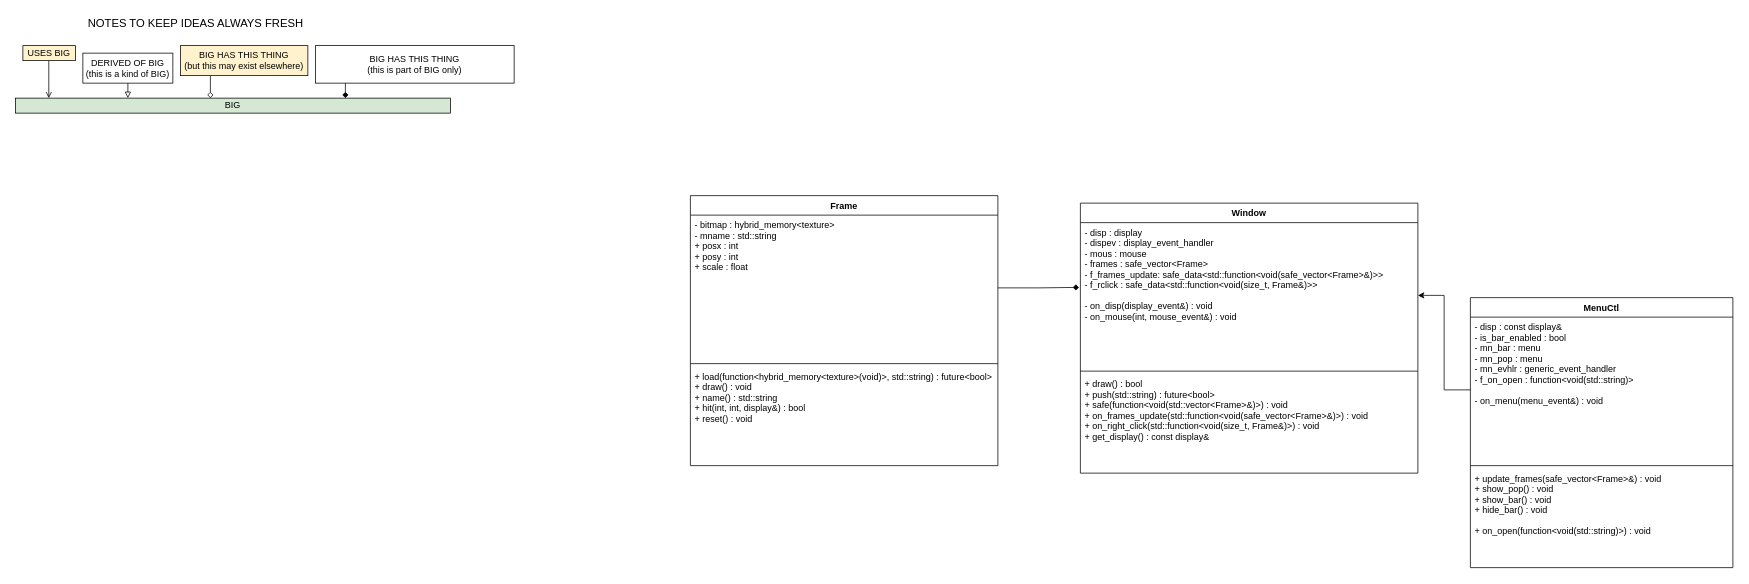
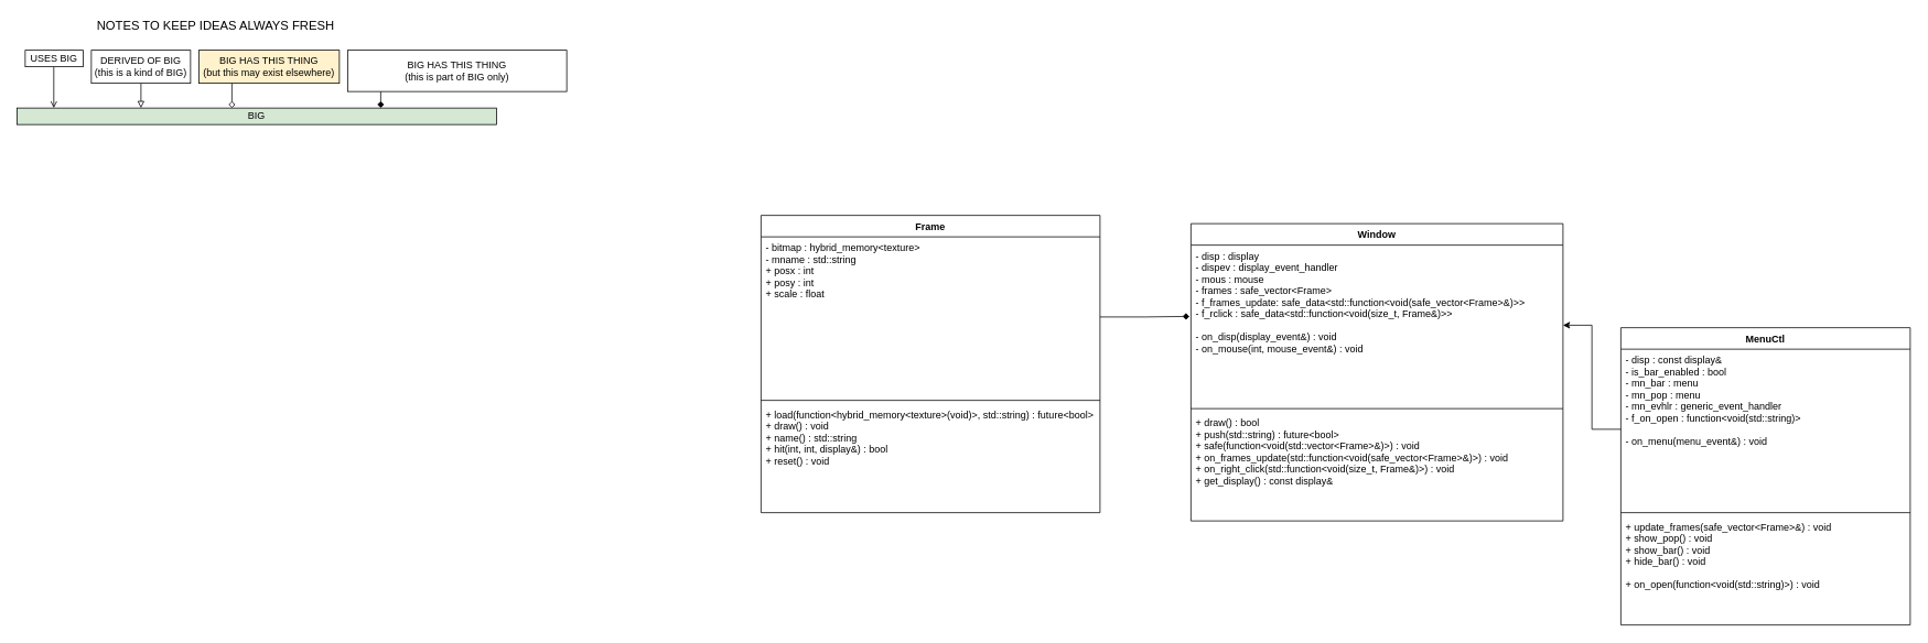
  <mxCell id="0" />
  <mxCell id="1" parent="0" />
  <mxCell id="2" value="" style="endArrow=open;html=1;rounded=0;endFill=0;" parent="1" edge="1"><mxGeometry width="50" height="50" relative="1" as="geometry"><mxPoint x="64.58" y="80" as="sourcePoint" /><mxPoint x="64.58" y="130" as="targetPoint" /></mxGeometry></mxCell>
  <mxCell id="3" value="" style="endArrow=block;html=1;rounded=0;endFill=0;exitX=0.5;exitY=1;exitDx=0;exitDy=0;" parent="1" source="6" edge="1"><mxGeometry width="50" height="50" relative="1" as="geometry"><mxPoint x="170" y="80" as="sourcePoint" /><mxPoint x="170" y="130" as="targetPoint" /></mxGeometry></mxCell>
  <mxCell id="4" value="BIG" style="whiteSpace=wrap;html=1;strokeColor=default;fillColor=#d5e8d4;" parent="1" vertex="1"><mxGeometry x="20" y="130" width="580" height="20" as="geometry" /></mxCell>
- <mxCell id="5" value="USES BIG" style="whiteSpace=wrap;html=1;strokeColor=default;fillColor=#fff2cc;" parent="1" vertex="1"><mxGeometry x="30" y="60" width="70" height="20" as="geometry" /></mxCell>
- <mxCell id="6" value="DERIVED OF BIG&lt;br&gt;(this is a kind of BIG)" style="whiteSpace=wrap;html=1;strokeColor=default;" parent="1" vertex="1"><mxGeometry x="110" y="70" width="120" height="40" as="geometry" /></mxCell>
+ <mxCell id="5" value="USES BIG" style="whiteSpace=wrap;html=1;strokeColor=default;" parent="1" vertex="1"><mxGeometry x="30" y="60" width="70" height="20" as="geometry" /></mxCell>
+ <mxCell id="6" value="DERIVED OF BIG&lt;br&gt;(this is a kind of BIG)" style="whiteSpace=wrap;html=1;strokeColor=default;" parent="1" vertex="1"><mxGeometry x="110" y="60" width="120" height="40" as="geometry" /></mxCell>
  <mxCell id="7" style="edgeStyle=orthogonalEdgeStyle;rounded=0;orthogonalLoop=1;jettySize=auto;html=1;endArrow=diamond;endFill=0;" parent="1" source="8" edge="1"><mxGeometry relative="1" as="geometry"><mxPoint x="280" y="130" as="targetPoint" /><Array as="points"><mxPoint x="280" y="110" /><mxPoint x="280" y="110" /></Array></mxGeometry></mxCell>
  <mxCell id="8" value="BIG HAS THIS THING&lt;br&gt;(but this may exist elsewhere)" style="whiteSpace=wrap;html=1;strokeColor=default;fillColor=#fff2cc;" parent="1" vertex="1"><mxGeometry x="240" y="60" width="170" height="40" as="geometry" /></mxCell>
  <mxCell id="9" style="edgeStyle=orthogonalEdgeStyle;rounded=0;orthogonalLoop=1;jettySize=auto;html=1;endArrow=diamond;endFill=1;" parent="1" source="10" edge="1"><mxGeometry relative="1" as="geometry"><mxPoint x="460" y="130" as="targetPoint" /><Array as="points"><mxPoint x="460" y="110" /><mxPoint x="460" y="110" /></Array></mxGeometry></mxCell>
  <mxCell id="10" value="BIG HAS THIS THING&lt;br&gt;(this is part of BIG only)" style="whiteSpace=wrap;html=1;strokeColor=default;" parent="1" vertex="1"><mxGeometry x="420" y="60" width="265" height="50" as="geometry" /></mxCell>
  <mxCell id="11" value="&lt;font style=&quot;font-size: 15px&quot;&gt;NOTES TO KEEP IDEAS ALWAYS FRESH&lt;/font&gt;" style="text;html=1;align=center;verticalAlign=middle;resizable=0;points=[];autosize=1;strokeColor=none;fillColor=none;" parent="1" vertex="1"><mxGeometry x="110" y="20" width="300" height="20" as="geometry" /></mxCell>
  <mxCell id="12" value="Frame" style="swimlane;fontStyle=1;align=center;verticalAlign=top;childLayout=stackLayout;horizontal=1;startSize=26;horizontalStack=0;resizeParent=1;resizeParentMax=0;resizeLast=0;collapsible=1;marginBottom=0;" parent="1" vertex="1"><mxGeometry x="920" y="260" width="410" height="360" as="geometry" /></mxCell>
  <mxCell id="13" value="- bitmap : hybrid_memory&lt;texture&gt;&#10;- mname : std::string&#10;+ posx : int&#10;+ posy : int&#10;+ scale : float" style="text;strokeColor=none;fillColor=none;align=left;verticalAlign=top;spacingLeft=4;spacingRight=4;overflow=hidden;rotatable=0;points=[[0,0.5],[1,0.5]];portConstraint=eastwest;" parent="12" vertex="1"><mxGeometry y="26" width="410" height="194" as="geometry" /></mxCell>
  <mxCell id="14" value="" style="line;strokeWidth=1;fillColor=none;align=left;verticalAlign=middle;spacingTop=-1;spacingLeft=3;spacingRight=3;rotatable=0;labelPosition=right;points=[];portConstraint=eastwest;" parent="12" vertex="1"><mxGeometry y="220" width="410" height="8" as="geometry" /></mxCell>
  <mxCell id="15" value="+ load(function&lt;hybrid_memory&lt;texture&gt;(void)&gt;, std::string) : future&lt;bool&gt;&#10;+ draw() : void&#10;+ name() : std::string&#10;+ hit(int, int, display&amp;) : bool&#10;+ reset() : void" style="text;strokeColor=none;fillColor=none;align=left;verticalAlign=top;spacingLeft=4;spacingRight=4;overflow=hidden;rotatable=0;points=[[0,0.5],[1,0.5]];portConstraint=eastwest;" parent="12" vertex="1"><mxGeometry y="228" width="410" height="132" as="geometry" /></mxCell>
  <mxCell id="16" value="Window" style="swimlane;fontStyle=1;align=center;verticalAlign=top;childLayout=stackLayout;horizontal=1;startSize=26;horizontalStack=0;resizeParent=1;resizeParentMax=0;resizeLast=0;collapsible=1;marginBottom=0;" parent="1" vertex="1"><mxGeometry x="1440" y="270" width="450" height="360" as="geometry" /></mxCell>
  <mxCell id="17" value="- disp : display&#10;- dispev : display_event_handler&#10;- mous : mouse&#10;- frames : safe_vector&lt;Frame&gt;&#10;- f_frames_update: safe_data&lt;std::function&lt;void(safe_vector&lt;Frame&gt;&amp;)&gt;&gt;&#10;- f_rclick : safe_data&lt;std::function&lt;void(size_t, Frame&amp;)&gt;&gt;&#10;&#10;- on_disp(display_event&amp;) : void&#10;- on_mouse(int, mouse_event&amp;) : void" style="text;strokeColor=none;fillColor=none;align=left;verticalAlign=top;spacingLeft=4;spacingRight=4;overflow=hidden;rotatable=0;points=[[0,0.5],[1,0.5]];portConstraint=eastwest;" parent="16" vertex="1"><mxGeometry y="26" width="450" height="194" as="geometry" /></mxCell>
  <mxCell id="18" value="" style="line;strokeWidth=1;fillColor=none;align=left;verticalAlign=middle;spacingTop=-1;spacingLeft=3;spacingRight=3;rotatable=0;labelPosition=right;points=[];portConstraint=eastwest;" parent="16" vertex="1"><mxGeometry y="220" width="450" height="8" as="geometry" /></mxCell>
  <mxCell id="19" value="+ draw() : bool&#10;+ push(std::string) : future&lt;bool&gt;&#10;+ safe(function&lt;void(std::vector&lt;Frame&gt;&amp;)&gt;) : void&#10;+ on_frames_update(std::function&lt;void(safe_vector&lt;Frame&gt;&amp;)&gt;) : void&#10;+ on_right_click(std::function&lt;void(size_t, Frame&amp;)&gt;) : void&#10;+ get_display() : const display&amp;" style="text;strokeColor=none;fillColor=none;align=left;verticalAlign=top;spacingLeft=4;spacingRight=4;overflow=hidden;rotatable=0;points=[[0,0.5],[1,0.5]];portConstraint=eastwest;" parent="16" vertex="1"><mxGeometry y="228" width="450" height="132" as="geometry" /></mxCell>
  <mxCell id="20" style="edgeStyle=orthogonalEdgeStyle;rounded=0;orthogonalLoop=1;jettySize=auto;html=1;entryX=-0.004;entryY=0.445;entryDx=0;entryDy=0;entryPerimeter=0;endArrow=diamond;endFill=1;" parent="1" source="13" target="17" edge="1"><mxGeometry relative="1" as="geometry" /></mxCell>
  <mxCell id="21" value="MenuCtl" style="swimlane;fontStyle=1;align=center;verticalAlign=top;childLayout=stackLayout;horizontal=1;startSize=26;horizontalStack=0;resizeParent=1;resizeParentMax=0;resizeLast=0;collapsible=1;marginBottom=0;" parent="1" vertex="1"><mxGeometry x="1960" y="396" width="350" height="360" as="geometry" /></mxCell>
  <mxCell id="22" value="- disp : const display&amp;&#10;- is_bar_enabled : bool&#10;- mn_bar : menu&#10;- mn_pop : menu&#10;- mn_evhlr : generic_event_handler&#10;- f_on_open : function&lt;void(std::string)&gt;&#10;&#10;- on_menu(menu_event&amp;) : void" style="text;strokeColor=none;fillColor=none;align=left;verticalAlign=top;spacingLeft=4;spacingRight=4;overflow=hidden;rotatable=0;points=[[0,0.5],[1,0.5]];portConstraint=eastwest;" parent="21" vertex="1"><mxGeometry y="26" width="350" height="194" as="geometry" /></mxCell>
  <mxCell id="23" value="" style="line;strokeWidth=1;fillColor=none;align=left;verticalAlign=middle;spacingTop=-1;spacingLeft=3;spacingRight=3;rotatable=0;labelPosition=right;points=[];portConstraint=eastwest;" parent="21" vertex="1"><mxGeometry y="220" width="350" height="8" as="geometry" /></mxCell>
  <mxCell id="24" value="+ update_frames(safe_vector&lt;Frame&gt;&amp;) : void&#10;+ show_pop() : void&#10;+ show_bar() : void&#10;+ hide_bar() : void&#10;&#10;+ on_open(function&lt;void(std::string)&gt;) : void" style="text;strokeColor=none;fillColor=none;align=left;verticalAlign=top;spacingLeft=4;spacingRight=4;overflow=hidden;rotatable=0;points=[[0,0.5],[1,0.5]];portConstraint=eastwest;" parent="21" vertex="1"><mxGeometry y="228" width="350" height="132" as="geometry" /></mxCell>
  <mxCell id="25" style="edgeStyle=orthogonalEdgeStyle;rounded=0;orthogonalLoop=1;jettySize=auto;html=1;entryX=1;entryY=0.5;entryDx=0;entryDy=0;" parent="1" source="22" target="17" edge="1"><mxGeometry relative="1" as="geometry" /></mxCell>
